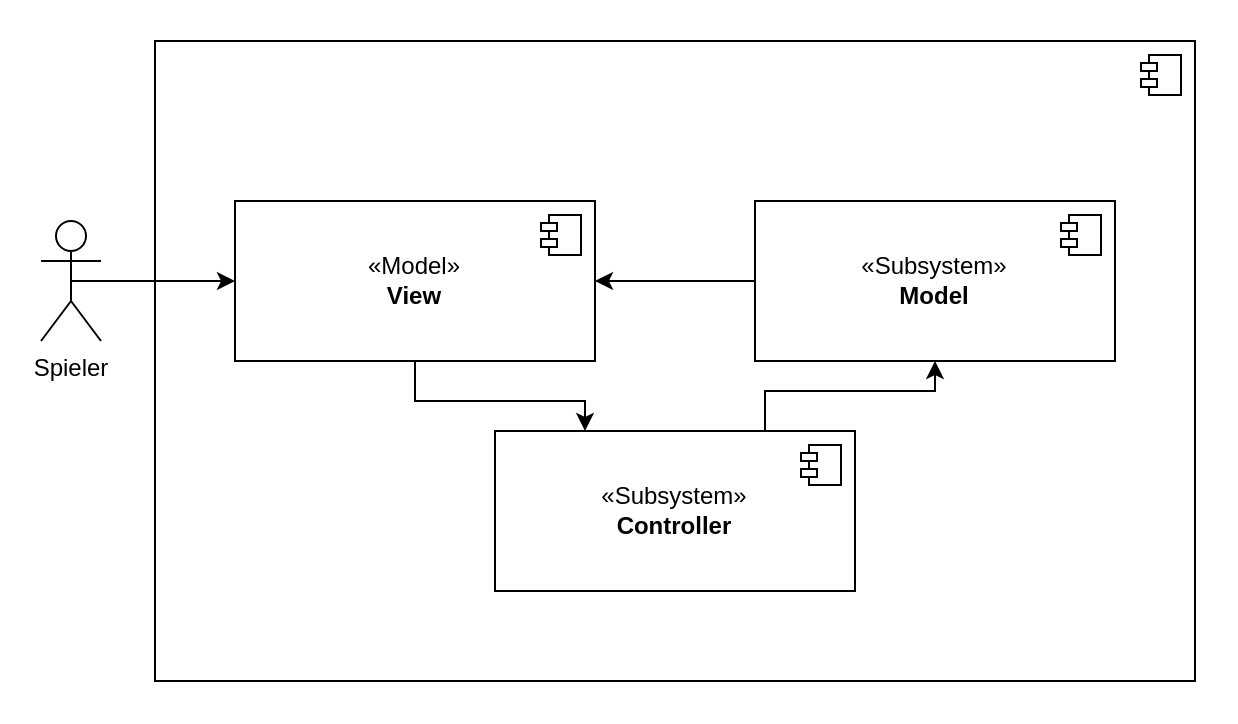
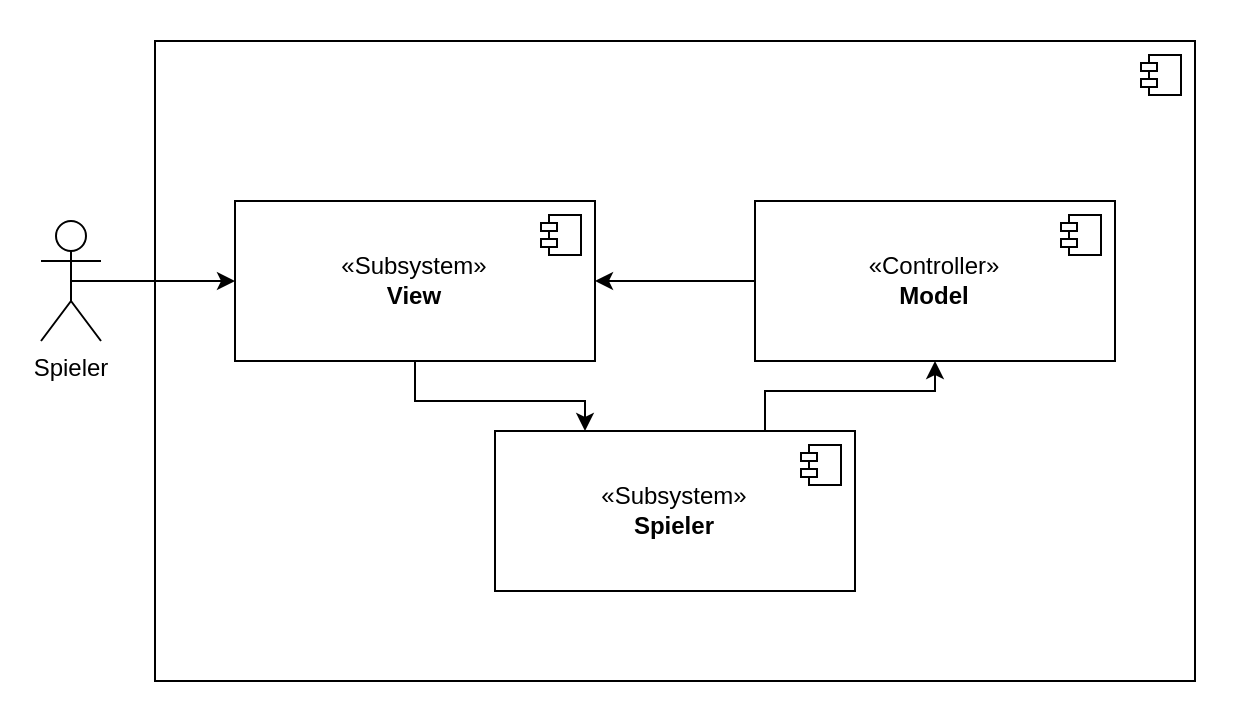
  <mxCell id="0" />
  <mxCell id="1" parent="0" />
  <mxCell id="2" value="" style="group" parent="1" vertex="1" connectable="0"><mxGeometry x="77" y="20" width="520" height="320" as="geometry" /></mxCell>
  <mxCell id="3" value="" style="html=1;dropTarget=0;whiteSpace=wrap;align=center;" parent="2" vertex="1"><mxGeometry width="520" height="320" as="geometry" /></mxCell>
  <mxCell id="4" value="" style="shape=module;jettyWidth=8;jettyHeight=4;" parent="3" vertex="1"><mxGeometry x="1" width="20" height="20" relative="1" as="geometry"><mxPoint x="-27" y="7" as="offset" /></mxGeometry></mxCell>
  <mxCell id="5" style="edgeStyle=orthogonalEdgeStyle;rounded=0;orthogonalLoop=1;jettySize=auto;html=1;exitX=0.5;exitY=1;exitDx=0;exitDy=0;entryX=0.25;entryY=0;entryDx=0;entryDy=0;" parent="2" source="6" target="12" edge="1"><mxGeometry relative="1" as="geometry" /></mxCell>
- <mxCell id="6" value="«Model»&lt;br&gt;&lt;b&gt;View&lt;/b&gt;" style="html=1;dropTarget=0;whiteSpace=wrap;" parent="2" vertex="1"><mxGeometry x="40" y="80" width="180" height="80" as="geometry" /></mxCell>
+ <mxCell id="6" value="«Subsystem»&lt;br&gt;&lt;b&gt;View&lt;/b&gt;" style="html=1;dropTarget=0;whiteSpace=wrap;" parent="2" vertex="1"><mxGeometry x="40" y="80" width="180" height="80" as="geometry" /></mxCell>
  <mxCell id="7" value="" style="shape=module;jettyWidth=8;jettyHeight=4;" parent="6" vertex="1"><mxGeometry x="1" width="20" height="20" relative="1" as="geometry"><mxPoint x="-27" y="7" as="offset" /></mxGeometry></mxCell>
  <mxCell id="8" style="edgeStyle=orthogonalEdgeStyle;rounded=0;orthogonalLoop=1;jettySize=auto;html=1;exitX=0;exitY=0.5;exitDx=0;exitDy=0;" edge="1" parent="2" source="9" target="6"><mxGeometry relative="1" as="geometry" /></mxCell>
- <mxCell id="9" value="«Subsystem»&lt;br&gt;&lt;b&gt;Model&lt;/b&gt;" style="html=1;dropTarget=0;whiteSpace=wrap;" parent="2" vertex="1"><mxGeometry x="300" y="80" width="180" height="80" as="geometry" /></mxCell>
+ <mxCell id="9" value="«Controller»&lt;br&gt;&lt;b&gt;Model&lt;/b&gt;" style="html=1;dropTarget=0;whiteSpace=wrap;" parent="2" vertex="1"><mxGeometry x="300" y="80" width="180" height="80" as="geometry" /></mxCell>
  <mxCell id="10" value="" style="shape=module;jettyWidth=8;jettyHeight=4;" parent="9" vertex="1"><mxGeometry x="1" width="20" height="20" relative="1" as="geometry"><mxPoint x="-27" y="7" as="offset" /></mxGeometry></mxCell>
  <mxCell id="11" style="edgeStyle=orthogonalEdgeStyle;rounded=0;orthogonalLoop=1;jettySize=auto;html=1;exitX=0.75;exitY=0;exitDx=0;exitDy=0;entryX=0.5;entryY=1;entryDx=0;entryDy=0;" edge="1" parent="2" source="12" target="9"><mxGeometry relative="1" as="geometry"><Array as="points"><mxPoint x="305" y="175" /><mxPoint x="390" y="175" /></Array></mxGeometry></mxCell>
- <mxCell id="12" value="«Subsystem»&lt;br&gt;&lt;b&gt;Controller&lt;/b&gt;" style="html=1;dropTarget=0;whiteSpace=wrap;" parent="2" vertex="1"><mxGeometry x="170" y="195" width="180" height="80" as="geometry" /></mxCell>
+ <mxCell id="12" value="«Subsystem»&lt;br&gt;&lt;b&gt;Spieler&lt;/b&gt;" style="html=1;dropTarget=0;whiteSpace=wrap;" parent="2" vertex="1"><mxGeometry x="170" y="195" width="180" height="80" as="geometry" /></mxCell>
  <mxCell id="13" value="" style="shape=module;jettyWidth=8;jettyHeight=4;" parent="12" vertex="1"><mxGeometry x="1" width="20" height="20" relative="1" as="geometry"><mxPoint x="-27" y="7" as="offset" /></mxGeometry></mxCell>
  <mxCell id="14" style="edgeStyle=orthogonalEdgeStyle;rounded=0;orthogonalLoop=1;jettySize=auto;html=1;exitX=0.5;exitY=0.5;exitDx=0;exitDy=0;exitPerimeter=0;" parent="1" source="15" target="6" edge="1"><mxGeometry relative="1" as="geometry" /></mxCell>
  <mxCell id="15" value="Spieler" style="shape=umlActor;verticalLabelPosition=bottom;verticalAlign=top;html=1;" parent="1" vertex="1"><mxGeometry x="20" y="110" width="30" height="60" as="geometry" /></mxCell>
